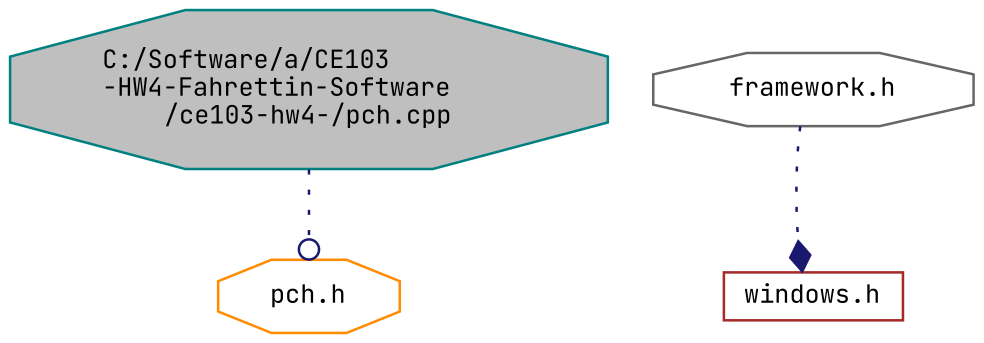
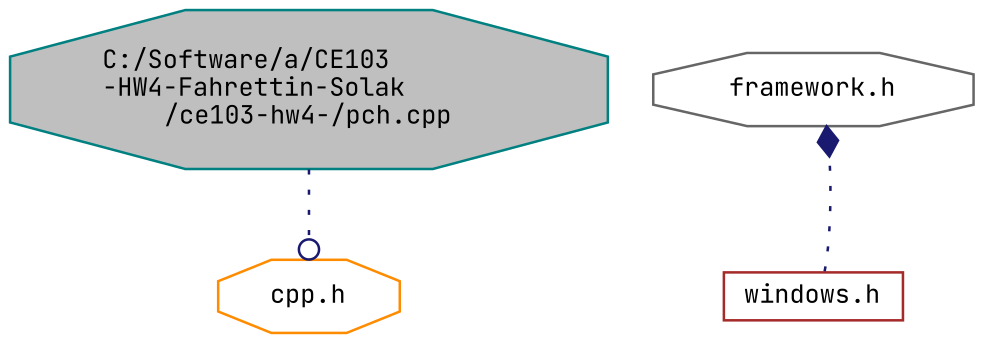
  digraph {
    fontname="JetBrains Mono"
    node [fillcolor=white fontname="JetBrains Mono" fontsize=10 shape=octagon style=filled]
    edge [color=midnightblue fontname="JetBrains Mono" fontsize=10 labelfontname=Helvetica labelfontsize=10 style=dotted]
-   n1 [color=teal fillcolor=grey75 fontcolor=black height=0.2 label="C:/Software/a/CE103\l-HW4-Fahrettin-Software\l/ce103-hw4-/pch.cpp" width=0.4]
-   n2 [color=darkorange height=0.2 label="pch.h" width=0.4]
+   n1 [color=teal fillcolor=grey75 fontcolor=black height=0.2 label="C:/Software/a/CE103\l-HW4-Fahrettin-Solak\l/ce103-hw4-/pch.cpp" width=0.4]
+   n2 [color=darkorange height=0.2 label="cpp.h" width=0.4]
    n3 [color=gray40 height=0.2 label="framework.h" width=0.4]
    n4 [color=brown height=0.2 label="windows.h" shape=box width=0.4]
    n1 -> n2 [arrowhead=odot]
-   n3 -> n4 [arrowhead=diamond]
+   n4 -> n3 [arrowhead=diamond]
  }
